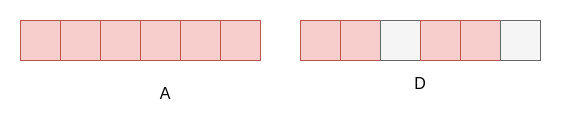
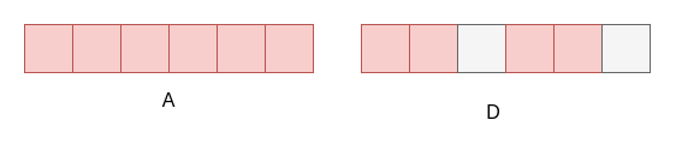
  <mxCell id="0" />
  <mxCell id="1" parent="0" />
  <mxCell id="2" value="" style="whiteSpace=wrap;html=1;aspect=fixed;fontSize=16;fillColor=#f8cecc;strokeColor=#b85450;" vertex="1" parent="1"><mxGeometry x="20" y="20" width="40" height="40" as="geometry" /></mxCell>
  <mxCell id="3" value="" style="whiteSpace=wrap;html=1;aspect=fixed;fontSize=16;fillColor=#f8cecc;strokeColor=#b85450;" vertex="1" parent="1"><mxGeometry x="60" y="20" width="40" height="40" as="geometry" /></mxCell>
  <mxCell id="4" value="" style="whiteSpace=wrap;html=1;aspect=fixed;fontSize=16;fillColor=#f8cecc;strokeColor=#b85450;" vertex="1" parent="1"><mxGeometry x="100" y="20" width="40" height="40" as="geometry" /></mxCell>
  <mxCell id="5" value="" style="whiteSpace=wrap;html=1;aspect=fixed;fontSize=16;fillColor=#f8cecc;strokeColor=#b85450;" vertex="1" parent="1"><mxGeometry x="140" y="20" width="40" height="40" as="geometry" /></mxCell>
  <mxCell id="6" value="" style="whiteSpace=wrap;html=1;aspect=fixed;fontSize=16;fillColor=#f8cecc;strokeColor=#b85450;" vertex="1" parent="1"><mxGeometry x="180" y="20" width="40" height="40" as="geometry" /></mxCell>
  <mxCell id="7" value="" style="whiteSpace=wrap;html=1;aspect=fixed;fontSize=16;fillColor=#f8cecc;strokeColor=#b85450;" vertex="1" parent="1"><mxGeometry x="220" y="20" width="40" height="40" as="geometry" /></mxCell>
  <mxCell id="8" value="" style="whiteSpace=wrap;html=1;aspect=fixed;fontSize=16;fillColor=#f8cecc;strokeColor=#b85450;" vertex="1" parent="1"><mxGeometry x="300" y="20" width="40" height="40" as="geometry" /></mxCell>
  <mxCell id="9" value="" style="whiteSpace=wrap;html=1;aspect=fixed;fontSize=16;fillColor=#f8cecc;strokeColor=#b85450;" vertex="1" parent="1"><mxGeometry x="340" y="20" width="40" height="40" as="geometry" /></mxCell>
  <mxCell id="10" value="" style="whiteSpace=wrap;html=1;aspect=fixed;fontSize=16;fillColor=#f5f5f5;strokeColor=#666666;fontColor=#333333;" vertex="1" parent="1"><mxGeometry x="380" y="20" width="40" height="40" as="geometry" /></mxCell>
  <mxCell id="11" value="" style="whiteSpace=wrap;html=1;aspect=fixed;fontSize=16;fillColor=#f8cecc;strokeColor=#b85450;" vertex="1" parent="1"><mxGeometry x="420" y="20" width="40" height="40" as="geometry" /></mxCell>
  <mxCell id="12" value="" style="whiteSpace=wrap;html=1;aspect=fixed;fontSize=16;fillColor=#f8cecc;strokeColor=#b85450;" vertex="1" parent="1"><mxGeometry x="460" y="20" width="40" height="40" as="geometry" /></mxCell>
  <mxCell id="13" value="" style="whiteSpace=wrap;html=1;aspect=fixed;fontSize=16;fillColor=#f5f5f5;fontColor=#333333;strokeColor=#666666;" vertex="1" parent="1"><mxGeometry x="500" y="20" width="40" height="40" as="geometry" /></mxCell>
- <mxCell id="14" value="A" style="text;html=1;strokeColor=none;fillColor=none;align=center;verticalAlign=middle;whiteSpace=wrap;rounded=0;fontSize=16;" vertex="1" parent="1"><mxGeometry x="135" y="78" width="60" height="30" as="geometry" /></mxCell>
- <mxCell id="15" value="D" style="text;html=1;strokeColor=none;fillColor=none;align=center;verticalAlign=middle;whiteSpace=wrap;rounded=0;fontSize=16;" vertex="1" parent="1"><mxGeometry x="390" y="68" width="60" height="30" as="geometry" /></mxCell>
+ <mxCell id="14" value="A" style="text;html=1;strokeColor=none;fillColor=none;align=center;verticalAlign=middle;whiteSpace=wrap;rounded=0;fontSize=16;" vertex="1" parent="1"><mxGeometry x="110" y="68" width="60" height="30" as="geometry" /></mxCell>
+ <mxCell id="15" value="D" style="text;html=1;strokeColor=none;fillColor=none;align=center;verticalAlign=middle;whiteSpace=wrap;rounded=0;fontSize=16;" vertex="1" parent="1"><mxGeometry x="380" y="78" width="60" height="30" as="geometry" /></mxCell>
